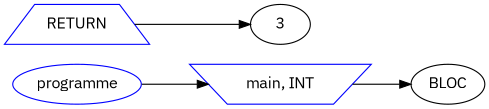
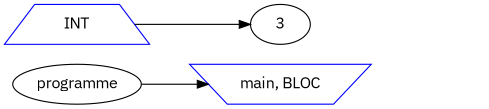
  digraph {
    fontname="IBM Plex Sans"
    rankdir=LR
    node [fontname="IBM Plex Sans"]
    edge [fontname="IBM Plex Sans"]
-   n1 [label=programme color=blue]
-   n2 [color=blue label="main, INT" shape=invtrapezium]
-   n3 [label=BLOC]
-   n4 [color=blue label=RETURN shape=trapezium]
+   n1 [label=programme]
+   n2 [color=blue label="main, BLOC" shape=invtrapezium]
+   n4 [color=blue label=INT shape=trapezium]
    n5 [label=3]
    n1 -> n2
-   n2 -> n3
    n4 -> n5
  }
